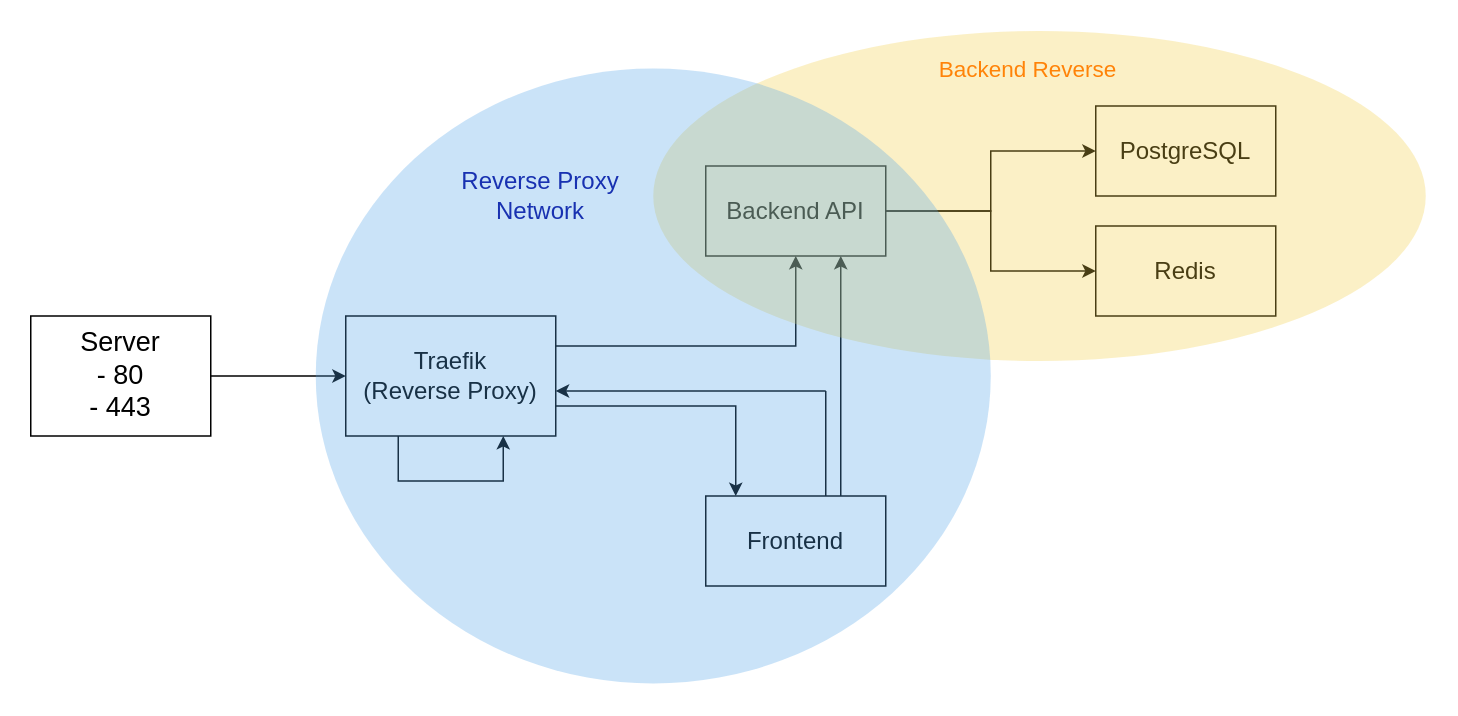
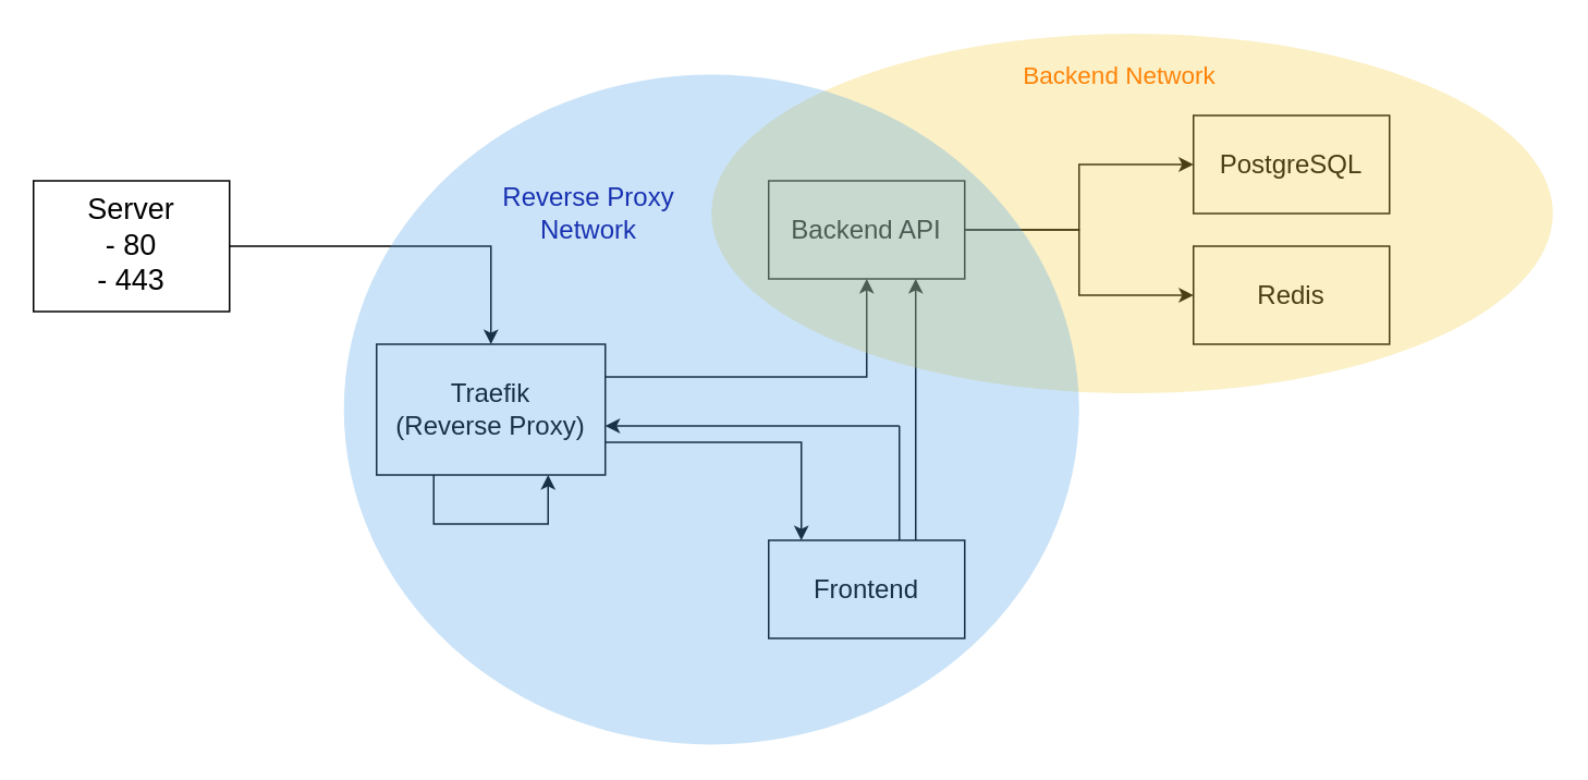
  <mxCell id="0" />
  <mxCell id="1" parent="0" />
  <mxCell id="2" value="" style="edgeStyle=orthogonalEdgeStyle;rounded=0;orthogonalLoop=1;jettySize=auto;html=1;fontSize=18;" edge="1" parent="1" source="3" target="6"><mxGeometry relative="1" as="geometry" /></mxCell>
- <mxCell id="3" value="&lt;font style=&quot;font-size: 18px&quot;&gt;Server&lt;br&gt;- 80&lt;br&gt;- 443&lt;br&gt;&lt;/font&gt;" style="rounded=0;whiteSpace=wrap;html=1;" vertex="1" parent="1"><mxGeometry x="20" y="210" width="120" height="80" as="geometry" /></mxCell>
+ <mxCell id="3" value="&lt;font style=&quot;font-size: 18px&quot;&gt;Server&lt;br&gt;- 80&lt;br&gt;- 443&lt;br&gt;&lt;/font&gt;" style="rounded=0;whiteSpace=wrap;html=1;" vertex="1" parent="1"><mxGeometry x="20" y="110" width="120" height="80" as="geometry" /></mxCell>
  <mxCell id="4" value="" style="edgeStyle=orthogonalEdgeStyle;rounded=0;orthogonalLoop=1;jettySize=auto;html=1;fontSize=16;" edge="1" parent="1" source="6" target="9"><mxGeometry relative="1" as="geometry"><Array as="points"><mxPoint x="530" y="230" /></Array></mxGeometry></mxCell>
  <mxCell id="5" value="" style="edgeStyle=orthogonalEdgeStyle;rounded=0;orthogonalLoop=1;jettySize=auto;html=1;fontSize=16;" edge="1" parent="1" source="6" target="11"><mxGeometry relative="1" as="geometry"><Array as="points"><mxPoint x="490" y="270" /></Array></mxGeometry></mxCell>
  <mxCell id="6" value="Traefik&lt;br style=&quot;font-size: 16px&quot;&gt;(Reverse Proxy)" style="whiteSpace=wrap;html=1;rounded=0;fontSize=16;" vertex="1" parent="1"><mxGeometry x="230" y="210" width="140" height="80" as="geometry" /></mxCell>
  <mxCell id="7" value="" style="edgeStyle=orthogonalEdgeStyle;rounded=0;orthogonalLoop=1;jettySize=auto;html=1;fontSize=14;" edge="1" parent="1" source="9" target="12"><mxGeometry relative="1" as="geometry" /></mxCell>
  <mxCell id="8" value="" style="edgeStyle=orthogonalEdgeStyle;rounded=0;orthogonalLoop=1;jettySize=auto;html=1;fontSize=14;" edge="1" parent="1" source="9" target="13"><mxGeometry relative="1" as="geometry" /></mxCell>
  <mxCell id="9" value="Backend API" style="whiteSpace=wrap;html=1;fontSize=16;rounded=0;" vertex="1" parent="1"><mxGeometry x="470" y="110" width="120" height="60" as="geometry" /></mxCell>
  <mxCell id="10" style="edgeStyle=orthogonalEdgeStyle;rounded=0;orthogonalLoop=1;jettySize=auto;html=1;exitX=0.75;exitY=0;exitDx=0;exitDy=0;entryX=0.75;entryY=1;entryDx=0;entryDy=0;" edge="1" parent="1" source="11" target="9"><mxGeometry relative="1" as="geometry"><mxPoint x="560" y="280" as="targetPoint" /></mxGeometry></mxCell>
  <mxCell id="11" value="Frontend" style="whiteSpace=wrap;html=1;fontSize=16;rounded=0;" vertex="1" parent="1"><mxGeometry x="470" y="330" width="120" height="60" as="geometry" /></mxCell>
  <mxCell id="12" value="PostgreSQL" style="whiteSpace=wrap;html=1;fontSize=16;rounded=0;" vertex="1" parent="1"><mxGeometry x="730" y="70" width="120" height="60" as="geometry" /></mxCell>
  <mxCell id="13" value="Redis" style="whiteSpace=wrap;html=1;fontSize=16;rounded=0;" vertex="1" parent="1"><mxGeometry x="730" y="150" width="120" height="60" as="geometry" /></mxCell>
  <mxCell id="14" value="" style="ellipse;whiteSpace=wrap;html=1;fontSize=14;strokeColor=none;fillColor=#F0CD43;opacity=30;" vertex="1" parent="1"><mxGeometry x="435" y="20" width="515" height="220" as="geometry" /></mxCell>
- <mxCell id="15" value="Backend Reverse" style="text;html=1;strokeColor=none;fillColor=none;align=center;verticalAlign=middle;whiteSpace=wrap;rounded=0;fontSize=15;opacity=30;fontColor=#FF8308;" vertex="1" parent="1"><mxGeometry x="610" y="30" width="150" height="30" as="geometry" /></mxCell>
+ <mxCell id="15" value="Backend Network" style="text;html=1;strokeColor=none;fillColor=none;align=center;verticalAlign=middle;whiteSpace=wrap;rounded=0;fontSize=15;opacity=30;fontColor=#FF8308;" vertex="1" parent="1"><mxGeometry x="610" y="30" width="150" height="30" as="geometry" /></mxCell>
  <mxCell id="16" value="Reverse Proxy Network" style="text;html=1;strokeColor=none;fillColor=none;align=center;verticalAlign=middle;whiteSpace=wrap;rounded=0;fontSize=16;fontColor=#000099;opacity=30;" vertex="1" parent="1"><mxGeometry x="290" y="120" width="140" height="20" as="geometry" /></mxCell>
  <mxCell id="17" style="edgeStyle=orthogonalEdgeStyle;rounded=0;orthogonalLoop=1;jettySize=auto;html=1;exitX=0.25;exitY=1;exitDx=0;exitDy=0;entryX=0.75;entryY=1;entryDx=0;entryDy=0;fontSize=16;fontColor=#000099;" edge="1" parent="1" source="6" target="6"><mxGeometry relative="1" as="geometry"><Array as="points"><mxPoint x="265" y="320" /><mxPoint x="335" y="320" /></Array></mxGeometry></mxCell>
  <mxCell id="18" value="" style="endArrow=none;html=1;rounded=0;" edge="1" parent="1"><mxGeometry width="50" height="50" relative="1" as="geometry"><mxPoint x="550" y="330" as="sourcePoint" /><mxPoint x="550" y="260" as="targetPoint" /></mxGeometry></mxCell>
  <mxCell id="19" value="" style="endArrow=classic;html=1;rounded=0;startArrow=none;" edge="1" parent="1"><mxGeometry width="50" height="50" relative="1" as="geometry"><mxPoint x="550" y="260" as="sourcePoint" /><mxPoint x="370" y="260" as="targetPoint" /></mxGeometry></mxCell>
  <mxCell id="20" value="" style="ellipse;whiteSpace=wrap;html=1;fontSize=15;fontColor=#FF8308;fillColor=#4FA1E8;opacity=30;strokeColor=none;" vertex="1" parent="1"><mxGeometry x="210" y="45" width="450" height="410" as="geometry" /></mxCell>
